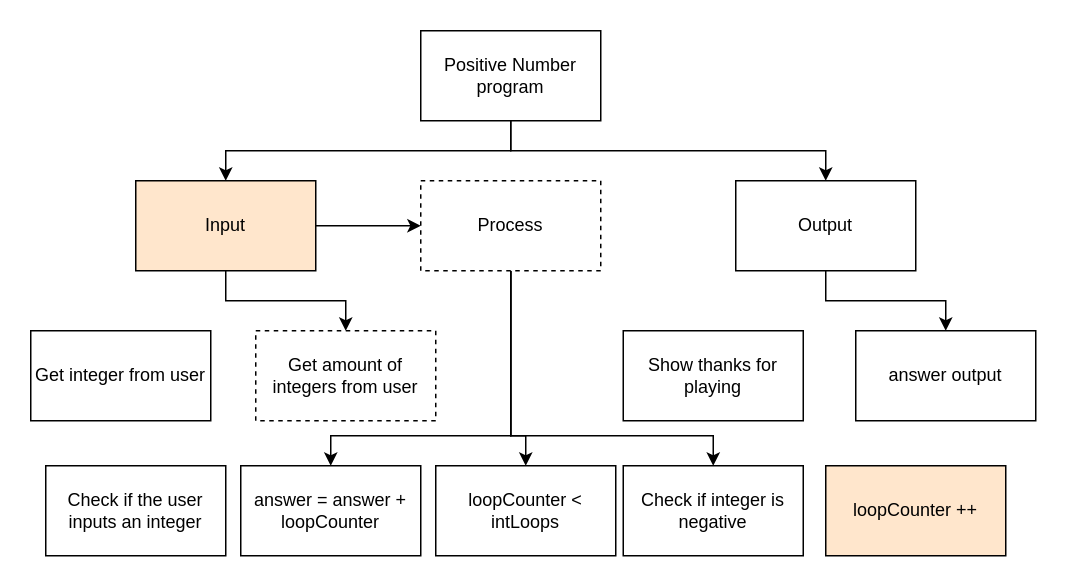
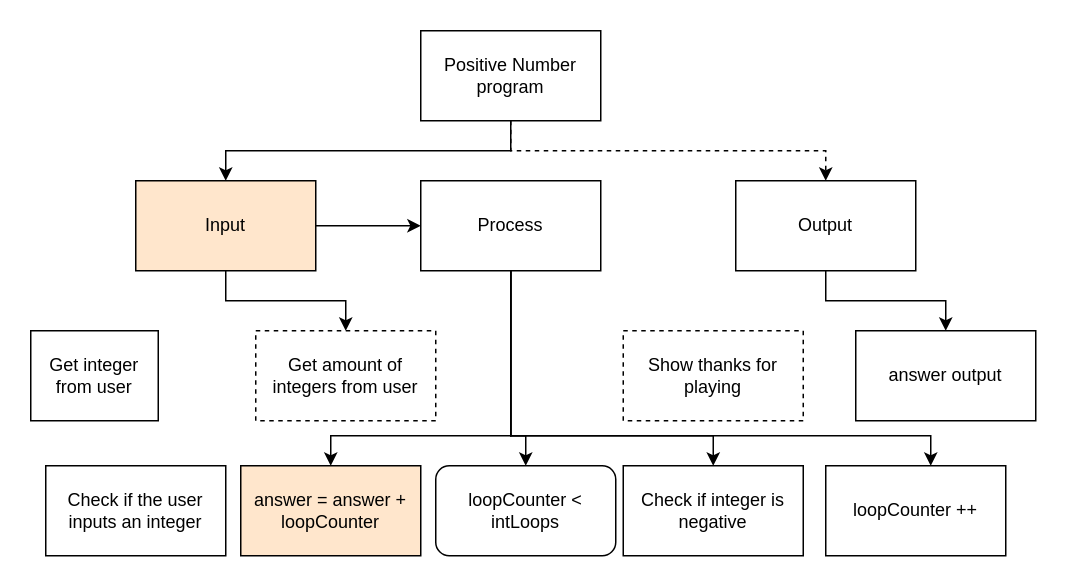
  <mxCell id="0" />
  <mxCell id="1" parent="0" />
- <mxCell id="2" value="Get integer from user" style="rounded=0;whiteSpace=wrap;html=1;" parent="1" vertex="1"><mxGeometry x="20" y="220" width="120" height="60" as="geometry" /></mxCell>
+ <mxCell id="2" value="Get integer from user" style="rounded=0;whiteSpace=wrap;html=1;" parent="1" vertex="1"><mxGeometry x="20" y="220" width="85" height="60" as="geometry" /></mxCell>
  <mxCell id="3" style="edgeStyle=orthogonalEdgeStyle;rounded=0;html=1;entryX=0.5;entryY=0;entryDx=0;entryDy=0;" edge="1" parent="1" source="4" target="20"><mxGeometry relative="1" as="geometry" /></mxCell>
  <mxCell id="4" value="Output" style="rounded=0;whiteSpace=wrap;html=1;" parent="1" vertex="1"><mxGeometry x="490" y="120" width="120" height="60" as="geometry" /></mxCell>
  <mxCell id="5" style="edgeStyle=orthogonalEdgeStyle;html=1;rounded=0;" parent="1" source="9" target="13" edge="1"><mxGeometry relative="1" as="geometry"><Array as="points"><mxPoint x="340" y="290" /><mxPoint x="350" y="290" /></Array></mxGeometry></mxCell>
  <mxCell id="6" style="edgeStyle=none;html=1;entryX=0.5;entryY=0;entryDx=0;entryDy=0;rounded=0;" parent="1" source="9" target="19" edge="1"><mxGeometry relative="1" as="geometry"><Array as="points"><mxPoint x="340" y="290" /><mxPoint x="475" y="290" /></Array></mxGeometry></mxCell>
  <mxCell id="7" style="edgeStyle=orthogonalEdgeStyle;html=1;entryX=0.5;entryY=0;entryDx=0;entryDy=0;rounded=0;" parent="1" source="9" target="21" edge="1"><mxGeometry relative="1" as="geometry"><Array as="points"><mxPoint x="340" y="290" /><mxPoint x="220" y="290" /></Array></mxGeometry></mxCell>
- <mxCell id="9" value="Process" style="rounded=0;whiteSpace=wrap;html=1;dashed=1;" parent="1" vertex="1"><mxGeometry x="280" y="120" width="120" height="60" as="geometry" /></mxCell>
+ <mxCell id="8" style="edgeStyle=orthogonalEdgeStyle;rounded=0;html=1;" edge="1" parent="1" source="9" target="23"><mxGeometry relative="1" as="geometry"><Array as="points"><mxPoint x="340" y="290" /><mxPoint x="620" y="290" /></Array></mxGeometry></mxCell>
+ <mxCell id="9" value="Process" style="rounded=0;whiteSpace=wrap;html=1;" parent="1" vertex="1"><mxGeometry x="280" y="120" width="120" height="60" as="geometry" /></mxCell>
  <mxCell id="10" style="edgeStyle=orthogonalEdgeStyle;rounded=0;html=1;" parent="1" source="12" target="9" edge="1"><mxGeometry relative="1" as="geometry"><mxPoint x="70" y="230" as="targetPoint" /></mxGeometry></mxCell>
  <mxCell id="11" style="edgeStyle=orthogonalEdgeStyle;html=1;entryX=0.5;entryY=0;entryDx=0;entryDy=0;rounded=0;" edge="1" parent="1" source="12" target="22"><mxGeometry relative="1" as="geometry" /></mxCell>
  <mxCell id="12" value="Input" style="rounded=0;whiteSpace=wrap;html=1;fillColor=#ffe6cc;" parent="1" vertex="1"><mxGeometry x="90" y="120" width="120" height="60" as="geometry" /></mxCell>
- <mxCell id="13" value="loopCounter &amp;lt; intLoops" style="rounded=0;whiteSpace=wrap;html=1;" parent="1" vertex="1"><mxGeometry x="290" y="310" width="120" height="60" as="geometry" /></mxCell>
+ <mxCell id="13" value="loopCounter &amp;lt; intLoops" style="whiteSpace=wrap;html=1;rounded=1;" parent="1" vertex="1"><mxGeometry x="290" y="310" width="120" height="60" as="geometry" /></mxCell>
  <mxCell id="14" value="Check if the user inputs an integer" style="rounded=0;whiteSpace=wrap;html=1;" parent="1" vertex="1"><mxGeometry x="30" y="310" width="120" height="60" as="geometry" /></mxCell>
  <mxCell id="15" style="edgeStyle=orthogonalEdgeStyle;rounded=0;html=1;" parent="1" source="17" target="12" edge="1"><mxGeometry relative="1" as="geometry"><Array as="points"><mxPoint x="340" y="100" /><mxPoint x="150" y="100" /></Array></mxGeometry></mxCell>
- <mxCell id="16" style="edgeStyle=orthogonalEdgeStyle;rounded=0;html=1;" parent="1" source="17" target="4" edge="1"><mxGeometry relative="1" as="geometry"><Array as="points"><mxPoint x="340" y="100" /><mxPoint x="550" y="100" /></Array></mxGeometry></mxCell>
+ <mxCell id="16" style="edgeStyle=orthogonalEdgeStyle;rounded=0;html=1;dashed=1;" parent="1" source="17" target="4" edge="1"><mxGeometry relative="1" as="geometry"><Array as="points"><mxPoint x="340" y="100" /><mxPoint x="550" y="100" /></Array></mxGeometry></mxCell>
  <mxCell id="17" value="Positive Number program" style="rounded=0;whiteSpace=wrap;html=1;" parent="1" vertex="1"><mxGeometry x="280" y="20" width="120" height="60" as="geometry" /></mxCell>
- <mxCell id="18" value="Show thanks for playing" style="rounded=0;whiteSpace=wrap;html=1;" parent="1" vertex="1"><mxGeometry x="415" y="220" width="120" height="60" as="geometry" /></mxCell>
+ <mxCell id="18" value="Show thanks for playing" style="rounded=0;whiteSpace=wrap;html=1;dashed=1;" parent="1" vertex="1"><mxGeometry x="415" y="220" width="120" height="60" as="geometry" /></mxCell>
  <mxCell id="19" value="Check if integer is negative" style="rounded=0;whiteSpace=wrap;html=1;" parent="1" vertex="1"><mxGeometry x="415" y="310" width="120" height="60" as="geometry" /></mxCell>
  <mxCell id="20" value="answer output" style="rounded=0;whiteSpace=wrap;html=1;" parent="1" vertex="1"><mxGeometry x="570" y="220" width="120" height="60" as="geometry" /></mxCell>
- <mxCell id="21" value="answer = answer + loopCounter" style="rounded=0;whiteSpace=wrap;html=1;" parent="1" vertex="1"><mxGeometry x="160" y="310" width="120" height="60" as="geometry" /></mxCell>
+ <mxCell id="21" value="answer = answer + loopCounter" style="rounded=0;whiteSpace=wrap;html=1;fillColor=#ffe6cc;" parent="1" vertex="1"><mxGeometry x="160" y="310" width="120" height="60" as="geometry" /></mxCell>
  <mxCell id="22" value="Get amount of integers from user" style="rounded=0;whiteSpace=wrap;html=1;dashed=1;" vertex="1" parent="1"><mxGeometry x="170" y="220" width="120" height="60" as="geometry" /></mxCell>
- <mxCell id="23" value="loopCounter ++" style="rounded=0;whiteSpace=wrap;html=1;fillColor=#ffe6cc;" vertex="1" parent="1"><mxGeometry x="550" y="310" width="120" height="60" as="geometry" /></mxCell>
+ <mxCell id="23" value="loopCounter ++" style="rounded=0;whiteSpace=wrap;html=1;" vertex="1" parent="1"><mxGeometry x="550" y="310" width="120" height="60" as="geometry" /></mxCell>
